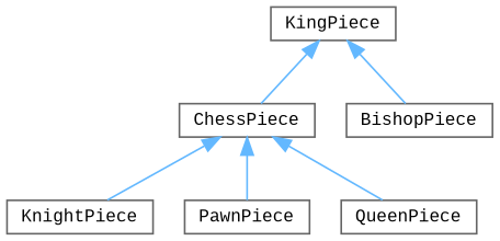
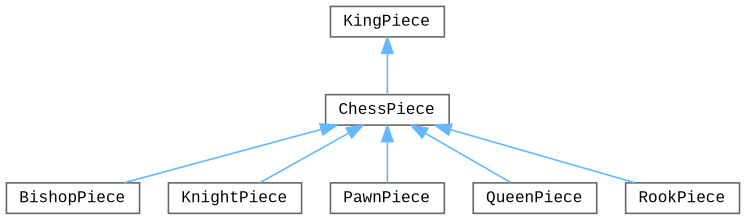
  digraph {
    fontname="Liberation Mono"
    rankdir=TB
    node [color=grey40 fillcolor=white fontname="Liberation Mono" fontsize=10 shape=box style=filled]
    edge [color=steelblue1 dir=back fontname="Liberation Mono" fontsize=10 labelfontname=Helvetica labelfontsize=10 style=solid]
    n1 [height=0.2 label=ChessPiece width=0.4]
    n2 [height=0.2 label=BishopPiece width=0.4]
    n3 [height=0.2 label=KnightPiece width=0.4]
    n4 [height=0.2 label=PawnPiece width=0.4]
    n5 [height=0.2 label=QueenPiece width=0.4]
+   n6 [height=0.2 label=RookPiece width=0.4]
    n7 [height=0.2 label=KingPiece width=0.4]
-   n7 -> n2
+   n1 -> n2
    n1 -> n3
    n1 -> n4
    n1 -> n5
+   n1 -> n6
    n7 -> n1
  }
